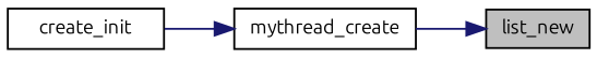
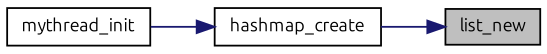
  digraph {
    fontname=Ubuntu
    rankdir=RL
    node [color=black fillcolor=white fontname=Ubuntu fontsize=10 shape=record style=filled]
    edge [color=midnightblue dir=back fontname=Ubuntu fontsize=10 labelfontname=Helvetica labelfontsize=10 style=solid]
    n1 [fillcolor=grey75 fontcolor=black height=0.2 label=list_new width=0.4]
-   n2 [height=0.2 label=mythread_create width=0.4]
-   n3 [height=0.2 label=create_init width=0.4]
+   n2 [height=0.2 label=hashmap_create width=0.4]
+   n3 [height=0.2 label=mythread_init width=0.4]
    n1 -> n2
    n2 -> n3
  }
